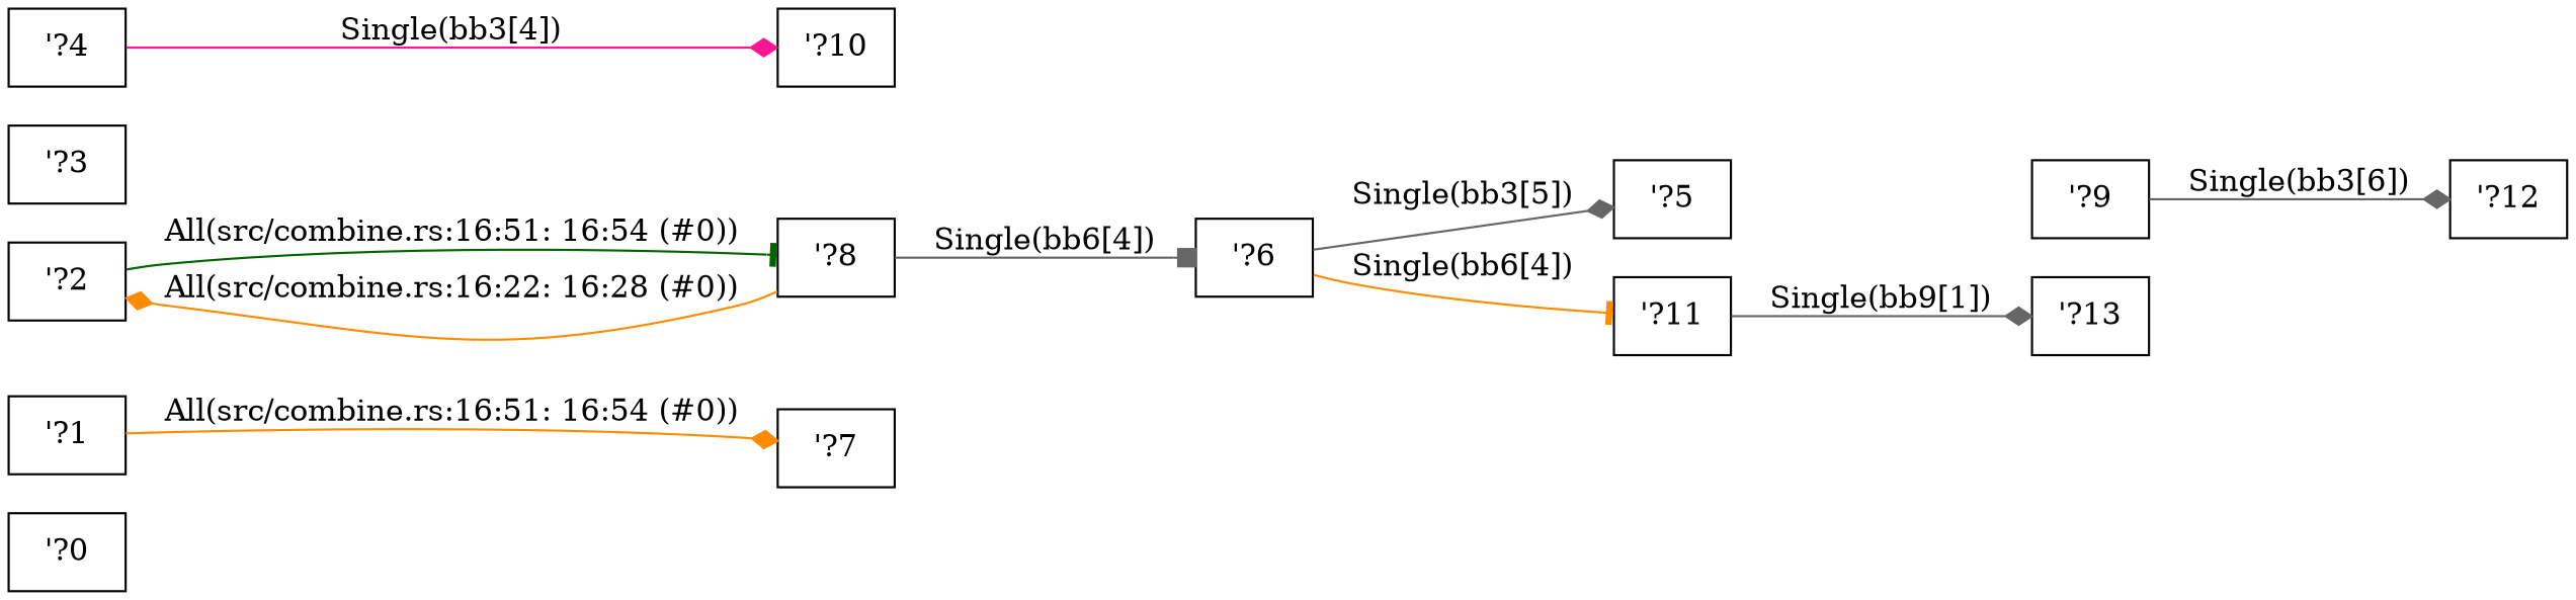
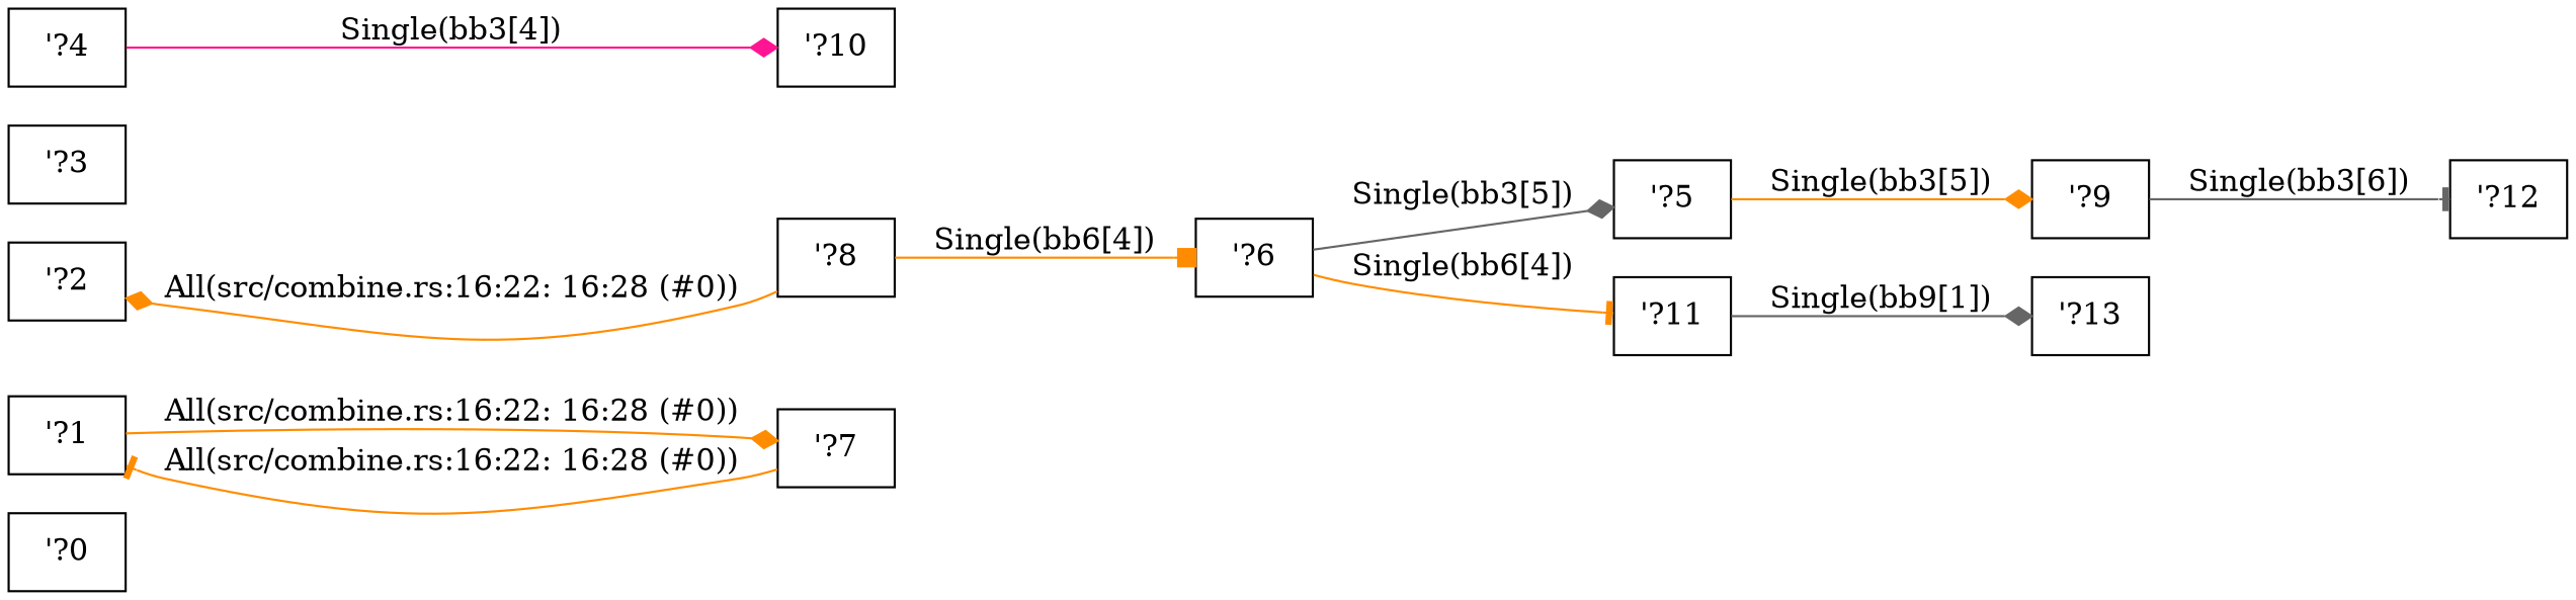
  digraph {
    rankdir=LR
    node [shape=box]
    edge [arrowhead=diamond color=darkorange]
    n1 [label="\'?0"]
    n2 [label="\'?1"]
    n3 [label="\'?7"]
    n4 [label="\'?2"]
    n5 [label="\'?8"]
    n6 [label="\'?6"]
    n7 [label="\'?3"]
    n8 [label="\'?4"]
    n9 [label="\'?10"]
    n10 [label="\'?5"]
    n11 [label="\'?9"]
    n12 [label="\'?12"]
    n13 [label="\'?11"]
    n14 [label="\'?13"]
-   n2 -> n3 [label="All(src/combine.rs:16:51: 16:54 (#0))"]
-   n4 -> n5 [arrowhead=tee color=darkgreen label="All(src/combine.rs:16:51: 16:54 (#0))"]
+   n2 -> n3 [label="All(src/combine.rs:16:22: 16:28 (#0))"]
+   n3 -> n2 [arrowhead=tee label="All(src/combine.rs:16:22: 16:28 (#0))"]
    n5 -> n4 [label="All(src/combine.rs:16:22: 16:28 (#0))"]
-   n5 -> n6 [arrowhead=box color=gray40 label="Single(bb6[4])"]
+   n5 -> n6 [arrowhead=box label="Single(bb6[4])"]
    n6 -> n10 [color=gray40 label="Single(bb3[5])"]
    n6 -> n13 [arrowhead=tee label="Single(bb6[4])"]
    n8 -> n9 [color=deeppink label="Single(bb3[4])"]
-   n11 -> n12 [color=gray40 label="Single(bb3[6])"]
+   n10 -> n11 [label="Single(bb3[5])"]
+   n11 -> n12 [arrowhead=tee color=gray40 label="Single(bb3[6])"]
    n13 -> n14 [color=gray40 label="Single(bb9[1])"]
  }
